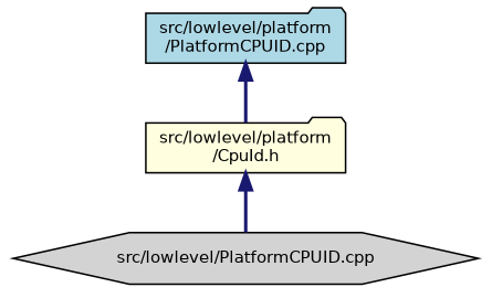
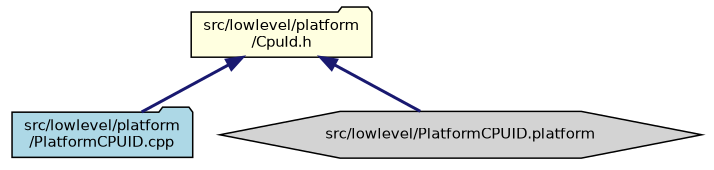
  digraph {
    node [color=black fontname=Helvetica fontsize=10 shape=folder style=filled]
    edge [color=midnightblue dir=back fontname=Helvetica fontsize=10 labelfontname=Helvetica labelfontsize=10 style=bold]
    n1 [fillcolor=lightyellow fontcolor=black height=0.2 label="src/lowlevel/platform\l/CpuId.h" width=0.4]
    n2 [fillcolor=lightblue height=0.2 label="src/lowlevel/platform\l/PlatformCPUID.cpp" width=0.4]
-   n3 [fillcolor=lightgrey height=0.2 label="src/lowlevel/PlatformCPUID.cpp" shape=hexagon width=0.4]
-   n2 -> n1
+   n3 [fillcolor=lightgrey height=0.2 label="src/lowlevel/PlatformCPUID.platform" shape=hexagon width=0.4]
+   n1 -> n2
    n1 -> n3
  }
